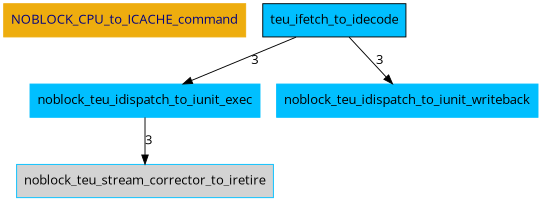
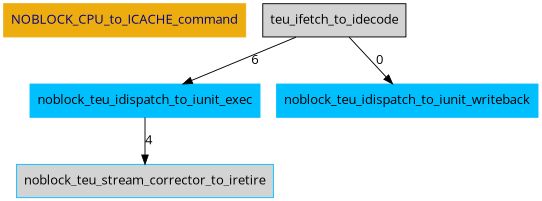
  digraph {
    fontname="Open Sans"
    node [color=deepskyblue fill=white fontcolor=black fontname="Open Sans" shape=box style=filled]
    edge [fontname="Open Sans"]
    n1 [color=darkgoldenrod2 fill=cornflowerblue fontcolor=navy label=NOBLOCK_CPU_to_ICACHE_command]
-   teu_ifetch_to_idecode [fill=cornflowerblue fillcolor=deepskyblue color=""]
+   teu_ifetch_to_idecode [fill=cornflowerblue color=""]
    noblock_teu_idispatch_to_iunit_exec
    noblock_teu_idispatch_to_iunit_writeback
    noblock_teu_stream_corrector_to_iretire [fillcolor=lightgrey]
-   teu_ifetch_to_idecode -> noblock_teu_idispatch_to_iunit_exec [label=3]
-   teu_ifetch_to_idecode -> noblock_teu_idispatch_to_iunit_writeback [label=3]
-   noblock_teu_idispatch_to_iunit_exec -> noblock_teu_stream_corrector_to_iretire [label=3]
+   teu_ifetch_to_idecode -> noblock_teu_idispatch_to_iunit_exec [label=6]
+   teu_ifetch_to_idecode -> noblock_teu_idispatch_to_iunit_writeback [label=0]
+   noblock_teu_idispatch_to_iunit_exec -> noblock_teu_stream_corrector_to_iretire [label=4]
  }
